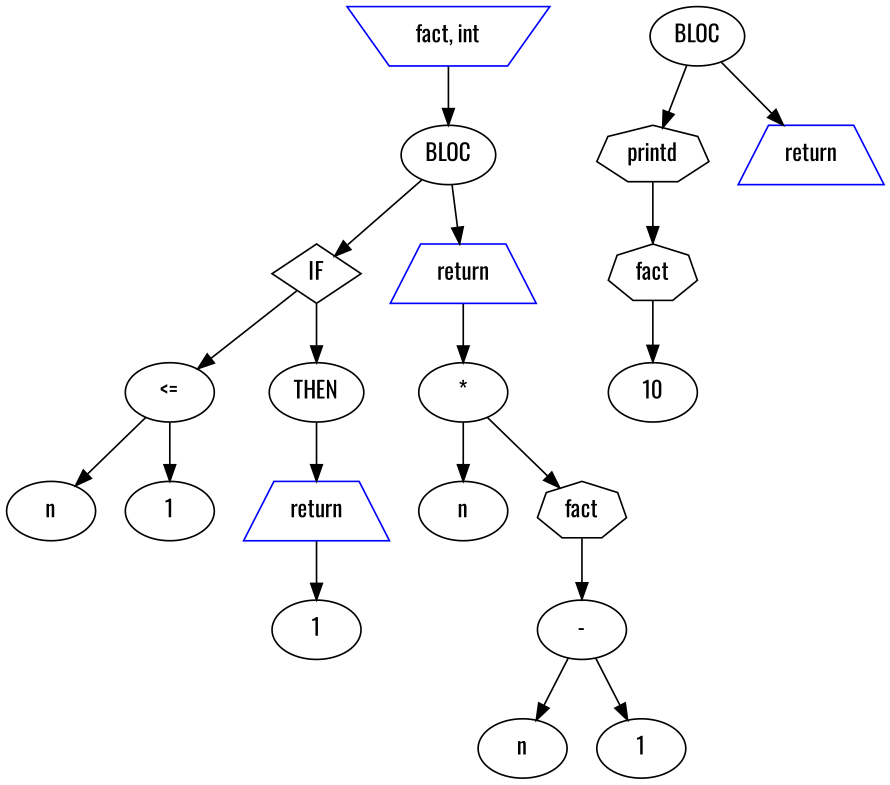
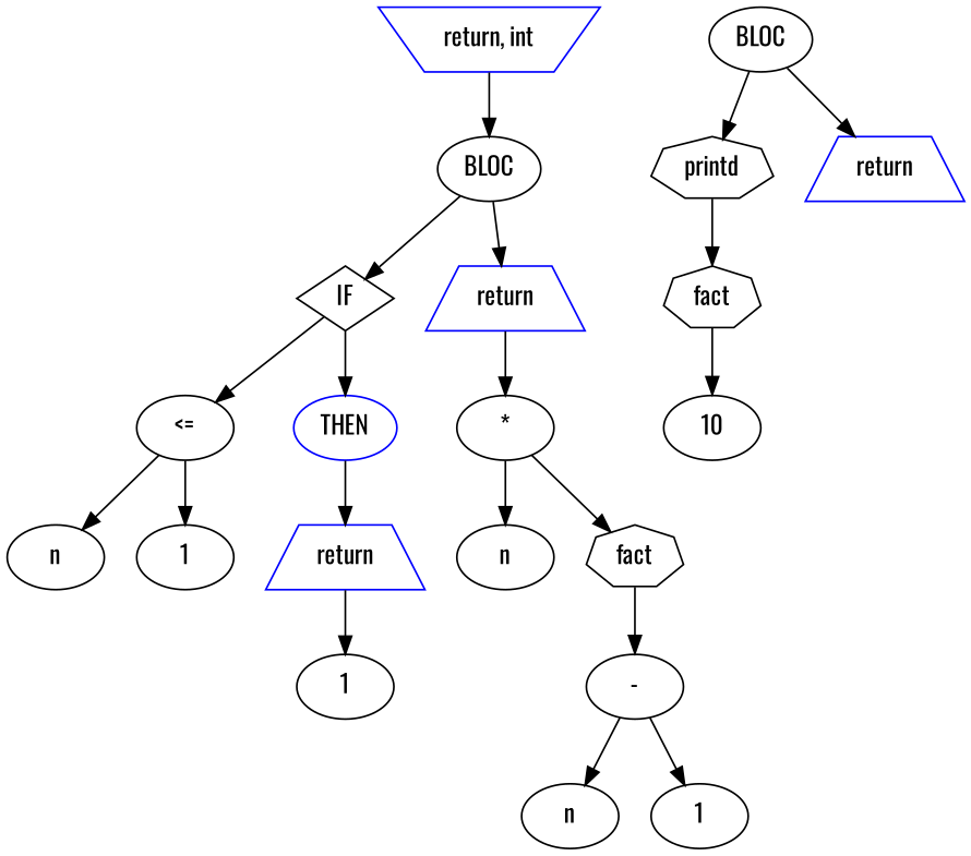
  digraph {
    fontname=Oswald
    node [fontname=Oswald shape=ellipse]
    edge [fontname=Oswald]
-   n1 [color=blue label="fact, int" shape=invtrapezium]
+   n1 [color=blue label="return, int" shape=invtrapezium]
    n2 [color=black label=BLOC]
    n3 [color=black label=IF shape=diamond]
    n4 [color=blue label=return shape=trapezium]
    n5 [label="<="]
-   n6 [color=black label=THEN]
+   n6 [color=blue label=THEN]
    n7 [label="*"]
    n8 [label=n]
    n9 [label=1]
    n10 [color=blue label=return shape=trapezium]
    n11 [label=1]
    n12 [label=n]
    n13 [label=fact shape=septagon]
    n14 [label="-"]
    n15 [label=n]
    n16 [label=1]
    n17 [color=black label=BLOC]
    n18 [label=printd shape=septagon]
    n19 [color=blue label=return shape=trapezium]
    n20 [label=fact shape=septagon]
    n21 [label=10]
    n1 -> n2
    n2 -> n3
    n2 -> n4
    n3 -> n5
    n3 -> n6
    n4 -> n7
    n5 -> n8
    n5 -> n9
    n6 -> n10
    n7 -> n12
    n7 -> n13
    n10 -> n11
    n13 -> n14
    n14 -> n15
    n14 -> n16
    n17 -> n18
    n17 -> n19
    n18 -> n20
    n20 -> n21
  }
